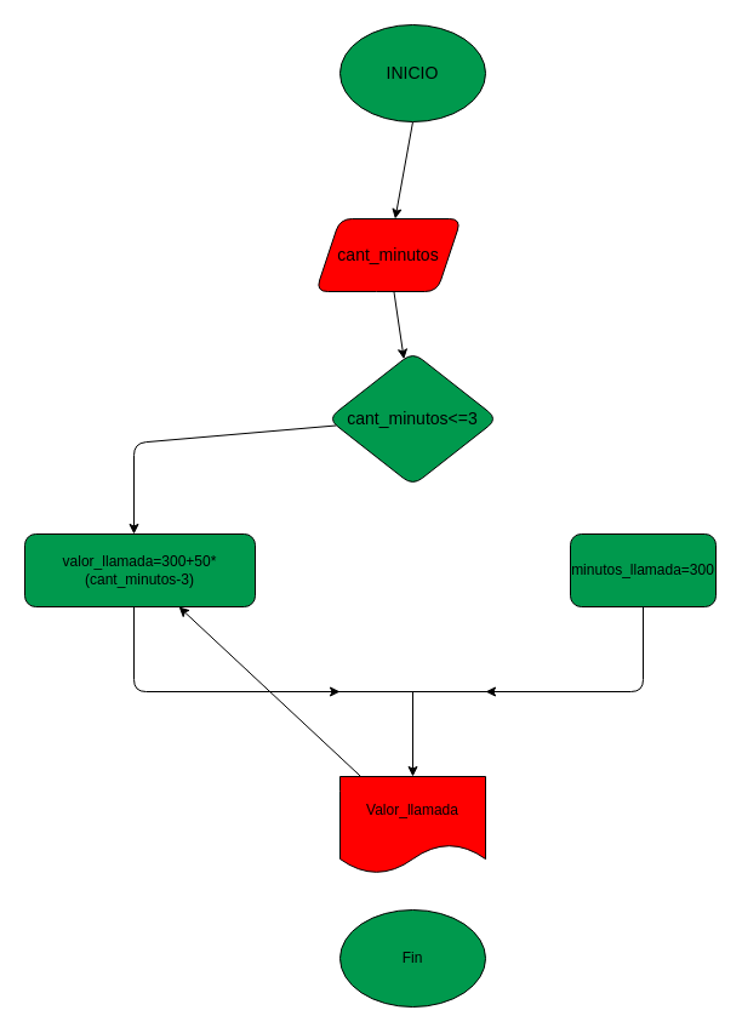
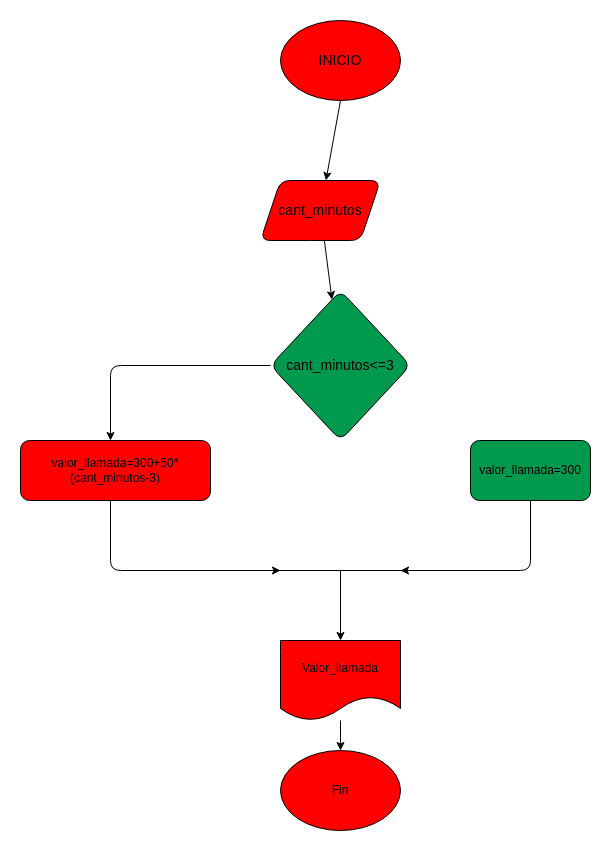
  <mxCell id="0" />
  <mxCell id="1" parent="0" />
  <mxCell id="2" value="" style="edgeStyle=none;html=1;" edge="1" parent="1" target="4"><mxGeometry relative="1" as="geometry"><mxPoint x="340" y="100" as="sourcePoint" /></mxGeometry></mxCell>
  <mxCell id="3" value="" style="edgeStyle=none;html=1;" edge="1" parent="1" source="4" target="7"><mxGeometry relative="1" as="geometry" /></mxCell>
  <mxCell id="4" value="&lt;font style=&quot;font-size: 14px;&quot;&gt;cant_minutos&lt;/font&gt;" style="shape=parallelogram;perimeter=parallelogramPerimeter;whiteSpace=wrap;html=1;fixedSize=1;rounded=1;fillColor=#FF0000;" vertex="1" parent="1"><mxGeometry x="260" y="180" width="120" height="60" as="geometry" /></mxCell>
  <mxCell id="5" value="" style="edgeStyle=none;html=1;" edge="1" parent="1" source="7"><mxGeometry relative="1" as="geometry"><mxPoint x="110" y="440" as="targetPoint" /><Array as="points"><mxPoint x="110" y="365" /></Array></mxGeometry></mxCell>
  <mxCell id="6" style="edgeStyle=none;html=1;entryX=0.5;entryY=0;entryDx=0;entryDy=0;fontSize=14;" edge="1" parent="1" target="12"><mxGeometry relative="1" as="geometry"><mxPoint x="340" y="570" as="sourcePoint" /></mxGeometry></mxCell>
- <mxCell id="7" value="&lt;font style=&quot;font-size: 14px;&quot;&gt;cant_minutos&amp;lt;=3&lt;/font&gt;" style="rhombus;whiteSpace=wrap;html=1;rounded=1;fillColor=#00994D;" vertex="1" parent="1"><mxGeometry x="270" y="290" width="140" height="110" as="geometry" /></mxCell>
+ <mxCell id="7" value="&lt;font style=&quot;font-size: 14px;&quot;&gt;cant_minutos&amp;lt;=3&lt;/font&gt;" style="rhombus;whiteSpace=wrap;html=1;rounded=1;fillColor=#00994D;" vertex="1" parent="1"><mxGeometry x="270" y="290" width="140" height="150" as="geometry" /></mxCell>
  <mxCell id="8" style="edgeStyle=none;html=1;fontSize=14;" edge="1" parent="1" source="9"><mxGeometry relative="1" as="geometry"><mxPoint x="400" y="570" as="targetPoint" /><Array as="points"><mxPoint x="530" y="570" /></Array></mxGeometry></mxCell>
- <mxCell id="9" value="minutos_llamada=300" style="rounded=1;whiteSpace=wrap;html=1;fillColor=#00994D;" vertex="1" parent="1"><mxGeometry x="470" y="440" width="120" height="60" as="geometry" /></mxCell>
- <mxCell id="10" value="valor_llamada=300+50*(cant_minutos-3)" style="whiteSpace=wrap;html=1;rounded=1;fillColor=#00994D;" vertex="1" parent="1"><mxGeometry x="20" y="440" width="190" height="60" as="geometry" /></mxCell>
- <mxCell id="11" value="" style="edgeStyle=none;html=1;" edge="1" parent="1" source="12" target="10"><mxGeometry relative="1" as="geometry" /></mxCell>
+ <mxCell id="9" value="valor_llamada=300" style="rounded=1;whiteSpace=wrap;html=1;fillColor=#00994D;" vertex="1" parent="1"><mxGeometry x="470" y="440" width="120" height="60" as="geometry" /></mxCell>
+ <mxCell id="10" value="valor_llamada=300+50*(cant_minutos-3)" style="whiteSpace=wrap;html=1;rounded=1;fillColor=#ff0000;" vertex="1" parent="1"><mxGeometry x="20" y="440" width="190" height="60" as="geometry" /></mxCell>
+ <mxCell id="11" value="" style="edgeStyle=none;html=1;" edge="1" parent="1" source="12" target="13"><mxGeometry relative="1" as="geometry" /></mxCell>
  <mxCell id="12" value="Valor_llamada" style="shape=document;whiteSpace=wrap;html=1;boundedLbl=1;fillColor=#FF0000;" vertex="1" parent="1"><mxGeometry x="280" y="640" width="120" height="80" as="geometry" /></mxCell>
- <mxCell id="13" value="Fin" style="ellipse;whiteSpace=wrap;html=1;fillColor=#00994D;" vertex="1" parent="1"><mxGeometry x="280" y="750" width="120" height="80" as="geometry" /></mxCell>
- <mxCell id="14" value="INICIO" style="ellipse;whiteSpace=wrap;html=1;fontSize=14;fillColor=#00994D;" vertex="1" parent="1"><mxGeometry x="280" y="20" width="120" height="80" as="geometry" /></mxCell>
+ <mxCell id="13" value="Fin" style="ellipse;whiteSpace=wrap;html=1;fillColor=#ff0000;" vertex="1" parent="1"><mxGeometry x="280" y="750" width="120" height="80" as="geometry" /></mxCell>
+ <mxCell id="14" value="INICIO" style="ellipse;whiteSpace=wrap;html=1;fontSize=14;fillColor=#ff0000;" vertex="1" parent="1"><mxGeometry x="280" y="20" width="120" height="80" as="geometry" /></mxCell>
  <mxCell id="15" value="" style="edgeStyle=none;html=1;" edge="1" parent="1"><mxGeometry relative="1" as="geometry"><mxPoint x="110" y="500" as="sourcePoint" /><mxPoint x="280" y="570" as="targetPoint" /><Array as="points"><mxPoint x="110" y="570" /></Array></mxGeometry></mxCell>
  <mxCell id="16" value="" style="endArrow=none;html=1;fontSize=14;" edge="1" parent="1"><mxGeometry width="50" height="50" relative="1" as="geometry"><mxPoint x="275" y="570" as="sourcePoint" /><mxPoint x="405" y="570" as="targetPoint" /></mxGeometry></mxCell>
